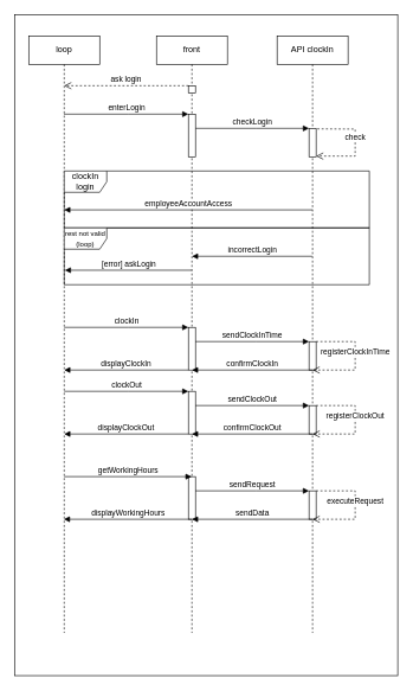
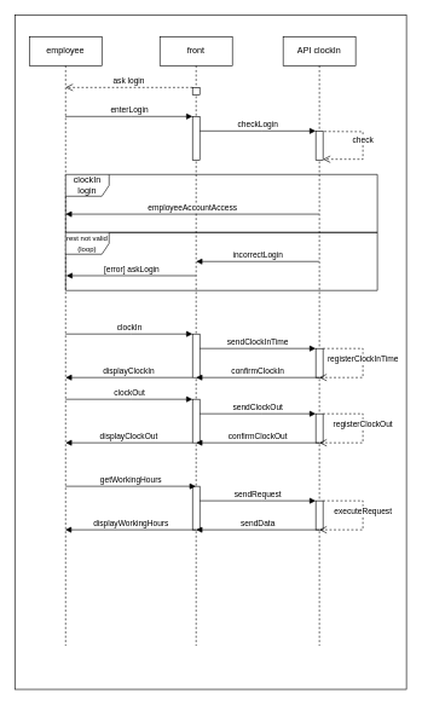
  <mxCell id="0" />
  <mxCell id="1" parent="0" />
  <mxCell id="2" value="" style="rounded=0;whiteSpace=wrap;html=1;" vertex="1" parent="1"><mxGeometry x="20" y="20" width="540" height="930" as="geometry" /></mxCell>
- <mxCell id="3" value="loop" style="shape=umlLifeline;perimeter=lifelinePerimeter;whiteSpace=wrap;html=1;container=0;dropTarget=0;collapsible=0;recursiveResize=0;outlineConnect=0;portConstraint=eastwest;newEdgeStyle={&quot;edgeStyle&quot;:&quot;elbowEdgeStyle&quot;,&quot;elbow&quot;:&quot;vertical&quot;,&quot;curved&quot;:0,&quot;rounded&quot;:0};" parent="1" vertex="1"><mxGeometry x="40" y="50" width="100" height="840" as="geometry" /></mxCell>
+ <mxCell id="3" value="employee" style="shape=umlLifeline;perimeter=lifelinePerimeter;whiteSpace=wrap;html=1;container=0;dropTarget=0;collapsible=0;recursiveResize=0;outlineConnect=0;portConstraint=eastwest;newEdgeStyle={&quot;edgeStyle&quot;:&quot;elbowEdgeStyle&quot;,&quot;elbow&quot;:&quot;vertical&quot;,&quot;curved&quot;:0,&quot;rounded&quot;:0};" parent="1" vertex="1"><mxGeometry x="40" y="50" width="100" height="840" as="geometry" /></mxCell>
  <mxCell id="4" value="front" style="shape=umlLifeline;perimeter=lifelinePerimeter;whiteSpace=wrap;html=1;container=0;dropTarget=0;collapsible=0;recursiveResize=0;outlineConnect=0;portConstraint=eastwest;newEdgeStyle={&quot;edgeStyle&quot;:&quot;elbowEdgeStyle&quot;,&quot;elbow&quot;:&quot;vertical&quot;,&quot;curved&quot;:0,&quot;rounded&quot;:0};" parent="1" vertex="1"><mxGeometry x="220" y="50" width="100" height="840" as="geometry" /></mxCell>
  <mxCell id="5" value="" style="html=1;points=[];perimeter=orthogonalPerimeter;outlineConnect=0;targetShapes=umlLifeline;portConstraint=eastwest;newEdgeStyle={&quot;edgeStyle&quot;:&quot;elbowEdgeStyle&quot;,&quot;elbow&quot;:&quot;vertical&quot;,&quot;curved&quot;:0,&quot;rounded&quot;:0};" parent="4" vertex="1"><mxGeometry x="45" y="110" width="10" height="60" as="geometry" /></mxCell>
  <mxCell id="6" value="" style="html=1;points=[];perimeter=orthogonalPerimeter;outlineConnect=0;targetShapes=umlLifeline;portConstraint=eastwest;newEdgeStyle={&quot;edgeStyle&quot;:&quot;elbowEdgeStyle&quot;,&quot;elbow&quot;:&quot;vertical&quot;,&quot;curved&quot;:0,&quot;rounded&quot;:0};" vertex="1" parent="4"><mxGeometry x="45" y="410" width="10" height="60" as="geometry" /></mxCell>
  <mxCell id="7" value="" style="html=1;points=[];perimeter=orthogonalPerimeter;outlineConnect=0;targetShapes=umlLifeline;portConstraint=eastwest;newEdgeStyle={&quot;edgeStyle&quot;:&quot;elbowEdgeStyle&quot;,&quot;elbow&quot;:&quot;vertical&quot;,&quot;curved&quot;:0,&quot;rounded&quot;:0};" vertex="1" parent="4"><mxGeometry x="45" y="500" width="10" height="60" as="geometry" /></mxCell>
  <mxCell id="8" value="enterLogin" style="html=1;verticalAlign=bottom;endArrow=block;edgeStyle=elbowEdgeStyle;elbow=vertical;curved=0;rounded=0;" parent="1" source="3" target="5" edge="1"><mxGeometry relative="1" as="geometry"><mxPoint x="95" y="160" as="sourcePoint" /><Array as="points"><mxPoint x="180" y="160" /></Array></mxGeometry></mxCell>
  <mxCell id="9" value="API clockIn" style="shape=umlLifeline;perimeter=lifelinePerimeter;whiteSpace=wrap;html=1;container=1;dropTarget=0;collapsible=0;recursiveResize=0;outlineConnect=0;portConstraint=eastwest;newEdgeStyle={&quot;curved&quot;:0,&quot;rounded&quot;:0};" vertex="1" parent="1"><mxGeometry x="390" y="50" width="100" height="840" as="geometry" /></mxCell>
  <mxCell id="10" value="" style="html=1;points=[[0,0,0,0,5],[0,1,0,0,-5],[1,0,0,0,5],[1,1,0,0,-5]];perimeter=orthogonalPerimeter;outlineConnect=0;targetShapes=umlLifeline;portConstraint=eastwest;newEdgeStyle={&quot;curved&quot;:0,&quot;rounded&quot;:0};" vertex="1" parent="9"><mxGeometry x="45" y="130" width="10" height="40" as="geometry" /></mxCell>
  <mxCell id="11" value="check" style="html=1;verticalAlign=bottom;endArrow=open;dashed=1;endSize=8;curved=0;rounded=0;exitX=1.171;exitY=0.018;exitDx=0;exitDy=0;exitPerimeter=0;" edge="1" parent="9" source="10" target="10"><mxGeometry relative="1" as="geometry"><mxPoint x="-90" y="200" as="sourcePoint" /><mxPoint x="110" y="200" as="targetPoint" /><Array as="points"><mxPoint x="110" y="131" /></Array></mxGeometry></mxCell>
  <mxCell id="12" value="" style="html=1;points=[[0,0,0,0,5],[0,1,0,0,-5],[1,0,0,0,5],[1,1,0,0,-5]];perimeter=orthogonalPerimeter;outlineConnect=0;targetShapes=umlLifeline;portConstraint=eastwest;newEdgeStyle={&quot;curved&quot;:0,&quot;rounded&quot;:0};" vertex="1" parent="9"><mxGeometry x="45" y="430" width="10" height="40" as="geometry" /></mxCell>
  <mxCell id="13" value="registerClockInTime" style="html=1;verticalAlign=bottom;endArrow=open;dashed=1;endSize=8;curved=0;rounded=0;" edge="1" parent="9" source="12"><mxGeometry relative="1" as="geometry"><mxPoint x="75.07" y="470" as="sourcePoint" /><mxPoint x="49.929" y="470" as="targetPoint" /><Array as="points"><mxPoint x="110" y="430" /><mxPoint x="110" y="470" /><mxPoint x="100" y="470" /></Array></mxGeometry></mxCell>
  <mxCell id="14" value="" style="html=1;points=[[0,0,0,0,5],[0,1,0,0,-5],[1,0,0,0,5],[1,1,0,0,-5]];perimeter=orthogonalPerimeter;outlineConnect=0;targetShapes=umlLifeline;portConstraint=eastwest;newEdgeStyle={&quot;curved&quot;:0,&quot;rounded&quot;:0};" vertex="1" parent="9"><mxGeometry x="45" y="520" width="10" height="40" as="geometry" /></mxCell>
  <mxCell id="15" value="registerClockOut" style="html=1;verticalAlign=bottom;endArrow=open;dashed=1;endSize=8;curved=0;rounded=0;" edge="1" parent="9"><mxGeometry relative="1" as="geometry"><mxPoint x="55" y="520" as="sourcePoint" /><mxPoint x="50" y="560" as="targetPoint" /><Array as="points"><mxPoint x="110" y="520" /><mxPoint x="110" y="560" /><mxPoint x="100" y="560" /></Array></mxGeometry></mxCell>
  <mxCell id="16" value="" style="html=1;points=[[0,0,0,0,5],[0,1,0,0,-5],[1,0,0,0,5],[1,1,0,0,-5]];perimeter=orthogonalPerimeter;outlineConnect=0;targetShapes=umlLifeline;portConstraint=eastwest;newEdgeStyle={&quot;curved&quot;:0,&quot;rounded&quot;:0};" vertex="1" parent="9"><mxGeometry x="-125" y="620" width="10" height="60" as="geometry" /></mxCell>
  <mxCell id="17" value="" style="html=1;points=[[0,0,0,0,5],[0,1,0,0,-5],[1,0,0,0,5],[1,1,0,0,-5]];perimeter=orthogonalPerimeter;outlineConnect=0;targetShapes=umlLifeline;portConstraint=eastwest;newEdgeStyle={&quot;curved&quot;:0,&quot;rounded&quot;:0};" vertex="1" parent="9"><mxGeometry x="45" y="640" width="10" height="40" as="geometry" /></mxCell>
  <mxCell id="18" value="executeRequest" style="html=1;verticalAlign=bottom;endArrow=open;dashed=1;endSize=8;curved=0;rounded=0;" edge="1" parent="9"><mxGeometry relative="1" as="geometry"><mxPoint x="55" y="640" as="sourcePoint" /><mxPoint x="50" y="680" as="targetPoint" /><Array as="points"><mxPoint x="110" y="640" /><mxPoint x="110" y="680" /><mxPoint x="100" y="680" /></Array></mxGeometry></mxCell>
  <mxCell id="19" value="ask login" style="html=1;verticalAlign=bottom;endArrow=open;dashed=1;endSize=8;curved=0;rounded=0;" edge="1" parent="1" source="21"><mxGeometry relative="1" as="geometry"><mxPoint x="269.5" y="120" as="sourcePoint" /><mxPoint x="89.929" y="120" as="targetPoint" /></mxGeometry></mxCell>
  <mxCell id="20" value="" style="html=1;verticalAlign=bottom;endArrow=open;dashed=1;endSize=8;curved=0;rounded=0;" edge="1" parent="1" target="21"><mxGeometry relative="1" as="geometry"><mxPoint x="269.5" y="120" as="sourcePoint" /><mxPoint x="89.929" y="120" as="targetPoint" /></mxGeometry></mxCell>
  <mxCell id="21" value="" style="html=1;points=[];perimeter=orthogonalPerimeter;outlineConnect=0;targetShapes=umlLifeline;portConstraint=eastwest;newEdgeStyle={&quot;edgeStyle&quot;:&quot;elbowEdgeStyle&quot;,&quot;elbow&quot;:&quot;vertical&quot;,&quot;curved&quot;:0,&quot;rounded&quot;:0};" vertex="1" parent="1"><mxGeometry x="265" y="120" width="10" height="10" as="geometry" /></mxCell>
  <mxCell id="22" value="checkLogin" style="html=1;verticalAlign=bottom;endArrow=block;edgeStyle=elbowEdgeStyle;elbow=vertical;curved=0;rounded=0;" edge="1" parent="1" target="10"><mxGeometry relative="1" as="geometry"><mxPoint x="275" y="180" as="sourcePoint" /><Array as="points"><mxPoint x="360" y="180" /></Array><mxPoint x="410" y="180" as="targetPoint" /></mxGeometry></mxCell>
  <mxCell id="23" value="clockIn login" style="shape=umlFrame;whiteSpace=wrap;html=1;pointerEvents=0;" vertex="1" parent="1"><mxGeometry x="90" y="240" width="430" height="80" as="geometry" /></mxCell>
  <mxCell id="24" value="employeeAccountAccess" style="html=1;verticalAlign=bottom;endArrow=block;curved=0;rounded=0;" edge="1" parent="1"><mxGeometry width="80" relative="1" as="geometry"><mxPoint x="439.57" y="294.71" as="sourcePoint" /><mxPoint x="89.999" y="294.71" as="targetPoint" /></mxGeometry></mxCell>
  <mxCell id="25" value="&lt;font style=&quot;font-size: 10px;&quot;&gt;rest not valid (loop)&lt;/font&gt;" style="shape=umlFrame;whiteSpace=wrap;html=1;pointerEvents=0;" vertex="1" parent="1"><mxGeometry x="90" y="320" width="430" height="80" as="geometry" /></mxCell>
  <mxCell id="26" value="incorrectLogin" style="html=1;verticalAlign=bottom;endArrow=block;curved=0;rounded=0;" edge="1" parent="1" source="9"><mxGeometry width="80" relative="1" as="geometry"><mxPoint x="410" y="360" as="sourcePoint" /><mxPoint x="270" y="360" as="targetPoint" /></mxGeometry></mxCell>
  <mxCell id="27" value="[error] askLogin" style="html=1;verticalAlign=bottom;endArrow=block;curved=0;rounded=0;entryX=0.002;entryY=0.745;entryDx=0;entryDy=0;entryPerimeter=0;" edge="1" parent="1" source="4" target="25"><mxGeometry width="80" relative="1" as="geometry"><mxPoint x="259.57" y="379.71" as="sourcePoint" /><mxPoint x="110" y="380" as="targetPoint" /></mxGeometry></mxCell>
  <mxCell id="28" value="clockIn" style="html=1;verticalAlign=bottom;endArrow=block;edgeStyle=elbowEdgeStyle;elbow=vertical;curved=0;rounded=0;" edge="1" target="6" parent="1"><mxGeometry relative="1" as="geometry"><mxPoint x="89.929" y="460" as="sourcePoint" /><Array as="points"><mxPoint x="180" y="460" /></Array></mxGeometry></mxCell>
  <mxCell id="29" value="sendClockInTime" style="html=1;verticalAlign=bottom;endArrow=block;edgeStyle=elbowEdgeStyle;elbow=vertical;curved=0;rounded=0;" edge="1" target="12" parent="1"><mxGeometry relative="1" as="geometry"><mxPoint x="275" y="480" as="sourcePoint" /><Array as="points"><mxPoint x="360" y="480" /></Array><mxPoint x="410" y="480" as="targetPoint" /></mxGeometry></mxCell>
  <mxCell id="30" value="confirmClockIn" style="html=1;verticalAlign=bottom;endArrow=block;curved=0;rounded=0;" edge="1" parent="1"><mxGeometry width="80" relative="1" as="geometry"><mxPoint x="440" y="520" as="sourcePoint" /><mxPoint x="270" y="520" as="targetPoint" /></mxGeometry></mxCell>
  <mxCell id="31" value="displayClockIn" style="html=1;verticalAlign=bottom;endArrow=block;curved=0;rounded=0;" edge="1" parent="1" source="6"><mxGeometry width="80" relative="1" as="geometry"><mxPoint x="260" y="520" as="sourcePoint" /><mxPoint x="90" y="520" as="targetPoint" /></mxGeometry></mxCell>
  <mxCell id="32" value="clockOut" style="html=1;verticalAlign=bottom;endArrow=block;edgeStyle=elbowEdgeStyle;elbow=vertical;curved=0;rounded=0;" edge="1" target="7" parent="1"><mxGeometry relative="1" as="geometry"><mxPoint x="90" y="550" as="sourcePoint" /><Array as="points"><mxPoint x="180" y="550" /></Array></mxGeometry></mxCell>
  <mxCell id="33" value="displayClockOut" style="html=1;verticalAlign=bottom;endArrow=block;curved=0;rounded=0;" edge="1" source="7" parent="1"><mxGeometry width="80" relative="1" as="geometry"><mxPoint x="260" y="610" as="sourcePoint" /><mxPoint x="90" y="610" as="targetPoint" /></mxGeometry></mxCell>
  <mxCell id="34" value="sendClockOut" style="html=1;verticalAlign=bottom;endArrow=block;edgeStyle=elbowEdgeStyle;elbow=vertical;curved=0;rounded=0;" edge="1" target="14" parent="1"><mxGeometry relative="1" as="geometry"><mxPoint x="275" y="570" as="sourcePoint" /><Array as="points"><mxPoint x="360" y="570" /></Array><mxPoint x="410" y="570" as="targetPoint" /></mxGeometry></mxCell>
  <mxCell id="35" value="confirmClockOut" style="html=1;verticalAlign=bottom;endArrow=block;curved=0;rounded=0;" edge="1" parent="1"><mxGeometry width="80" relative="1" as="geometry"><mxPoint x="440" y="610" as="sourcePoint" /><mxPoint x="270" y="610" as="targetPoint" /></mxGeometry></mxCell>
  <mxCell id="36" value="getWorkingHours" style="html=1;verticalAlign=bottom;endArrow=block;edgeStyle=elbowEdgeStyle;elbow=vertical;curved=0;rounded=0;" edge="1" parent="1" target="4"><mxGeometry relative="1" as="geometry"><mxPoint x="90" y="670" as="sourcePoint" /><Array as="points"><mxPoint x="180" y="670" /></Array><mxPoint x="265" y="670" as="targetPoint" /></mxGeometry></mxCell>
  <mxCell id="37" value="sendRequest" style="html=1;verticalAlign=bottom;endArrow=block;edgeStyle=elbowEdgeStyle;elbow=vertical;curved=0;rounded=0;" edge="1" target="17" parent="1"><mxGeometry relative="1" as="geometry"><mxPoint x="275" y="690" as="sourcePoint" /><Array as="points"><mxPoint x="360" y="690" /></Array><mxPoint x="410" y="690" as="targetPoint" /></mxGeometry></mxCell>
  <mxCell id="38" value="sendData" style="html=1;verticalAlign=bottom;endArrow=block;curved=0;rounded=0;" edge="1" parent="1"><mxGeometry width="80" relative="1" as="geometry"><mxPoint x="440" y="730" as="sourcePoint" /><mxPoint x="270" y="730" as="targetPoint" /></mxGeometry></mxCell>
  <mxCell id="39" value="displayWorkingHours" style="html=1;verticalAlign=bottom;endArrow=block;curved=0;rounded=0;" edge="1" parent="1" target="3"><mxGeometry width="80" relative="1" as="geometry"><mxPoint x="270" y="730" as="sourcePoint" /><mxPoint x="100" y="730" as="targetPoint" /></mxGeometry></mxCell>
